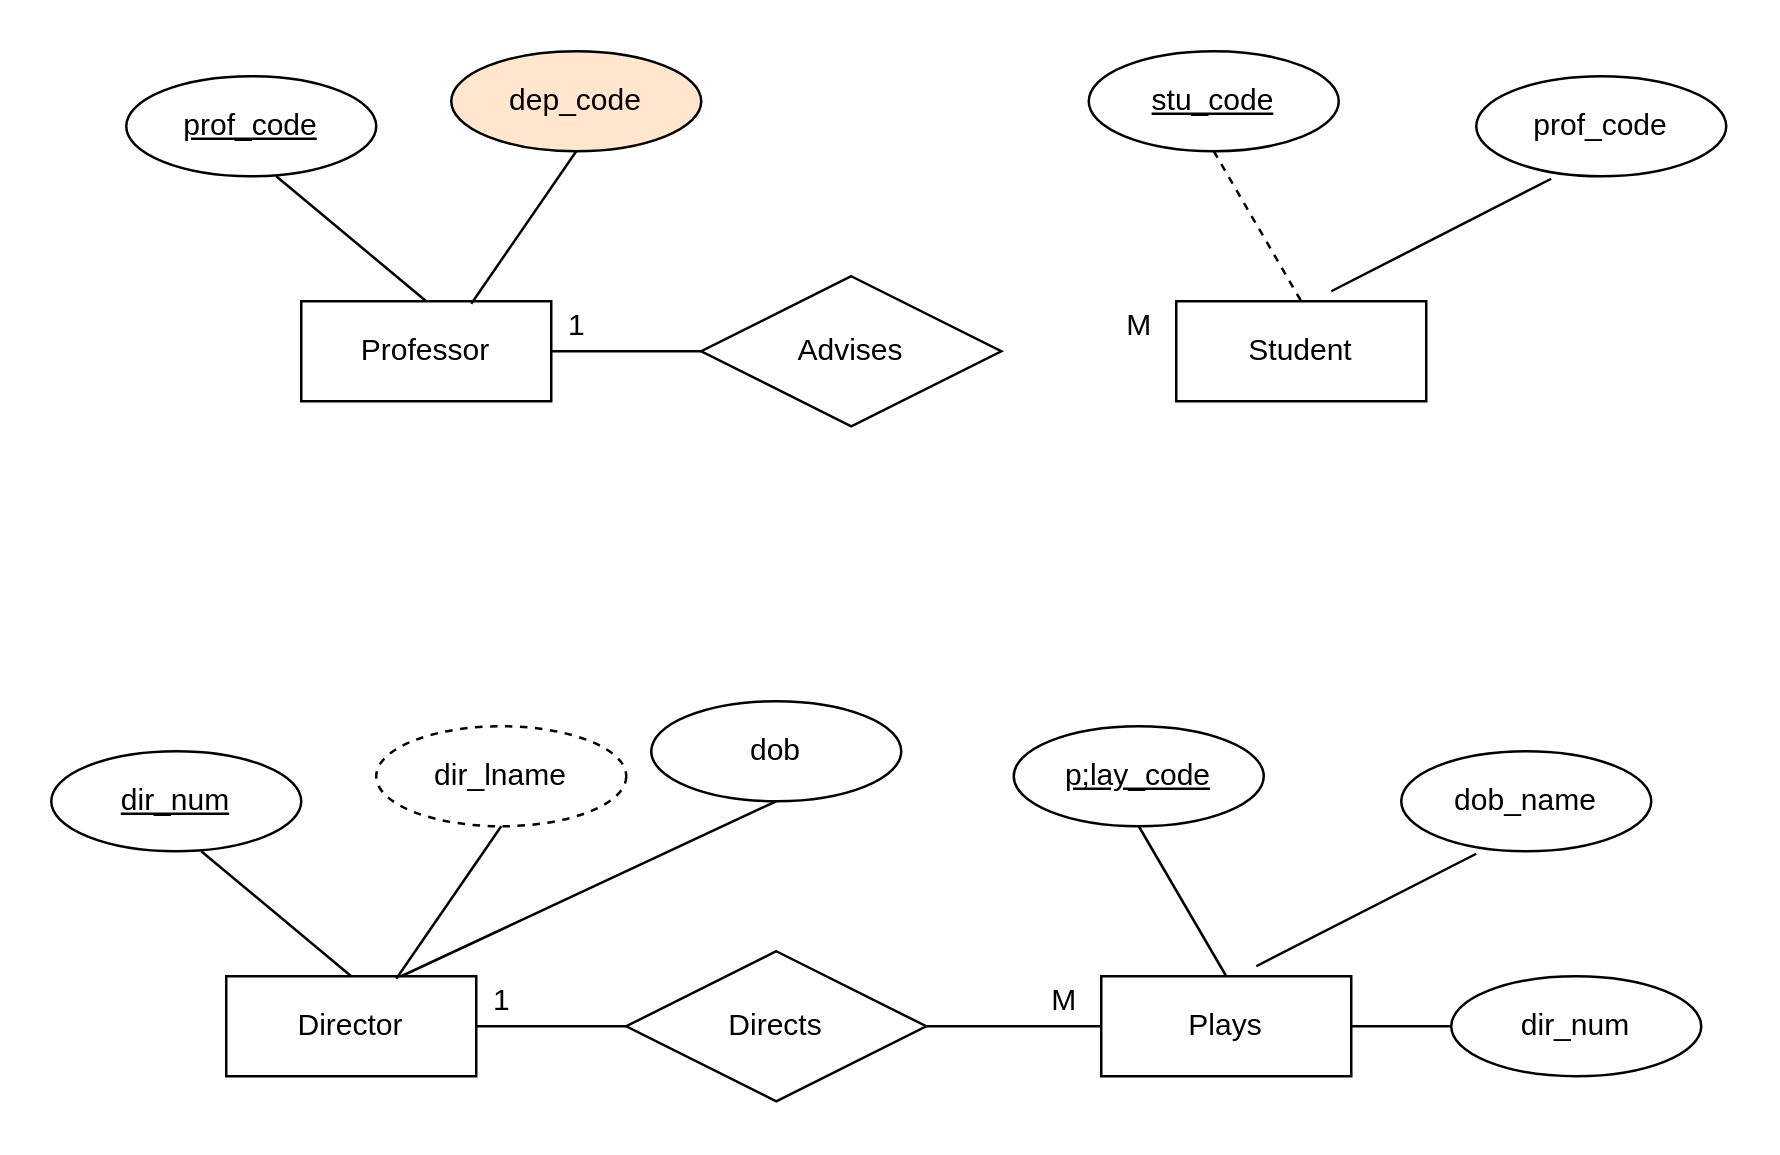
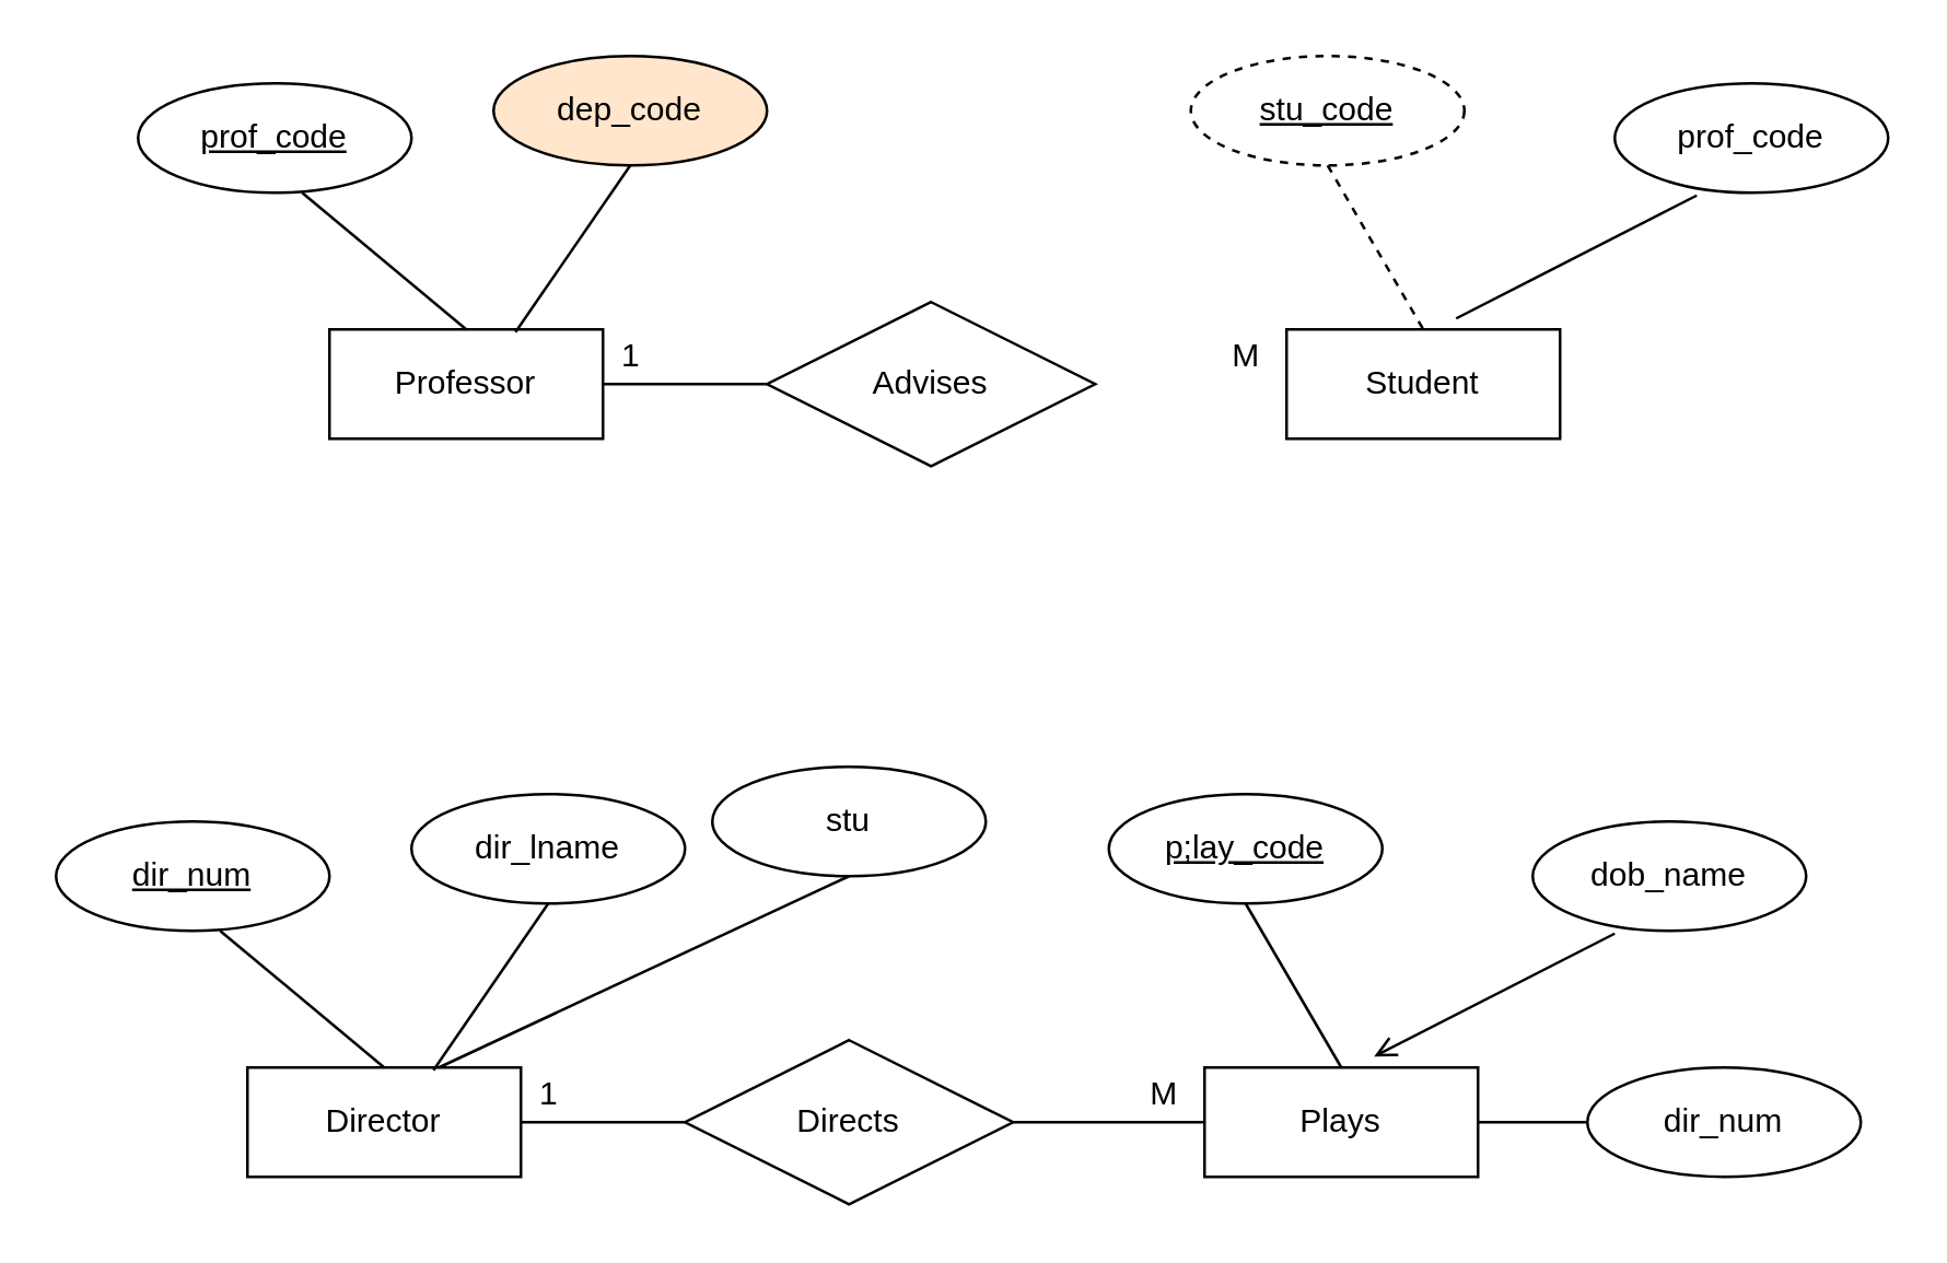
  <mxCell id="0" />
  <mxCell id="1" parent="0" />
  <mxCell id="2" style="edgeStyle=orthogonalEdgeStyle;rounded=0;orthogonalLoop=1;jettySize=auto;html=1;exitX=0.75;exitY=0;exitDx=0;exitDy=0;" edge="1" parent="1" source="3"><mxGeometry relative="1" as="geometry"><mxPoint x="210" y="130" as="targetPoint" /></mxGeometry></mxCell>
  <mxCell id="3" value="Professor" style="whiteSpace=wrap;html=1;align=center;" vertex="1" parent="1"><mxGeometry x="120" y="120" width="100" height="40" as="geometry" /></mxCell>
  <mxCell id="4" value="Student" style="whiteSpace=wrap;html=1;align=center;" vertex="1" parent="1"><mxGeometry x="470" y="120" width="100" height="40" as="geometry" /></mxCell>
  <mxCell id="5" value="Advises" style="shape=rhombus;perimeter=rhombusPerimeter;whiteSpace=wrap;html=1;align=center;" vertex="1" parent="1"><mxGeometry x="280" y="110" width="120" height="60" as="geometry" /></mxCell>
  <mxCell id="6" value="" style="endArrow=none;html=1;rounded=0;" edge="1" parent="1"><mxGeometry relative="1" as="geometry"><mxPoint x="220" y="140" as="sourcePoint" /><mxPoint x="280" y="140" as="targetPoint" /></mxGeometry></mxCell>
  <mxCell id="7" value="1" style="text;html=1;align=center;verticalAlign=middle;resizable=0;points=[];autosize=1;strokeColor=none;fillColor=none;" vertex="1" parent="1"><mxGeometry x="220" y="120" width="20" height="20" as="geometry" /></mxCell>
  <mxCell id="8" value="M" style="text;html=1;align=center;verticalAlign=middle;resizable=0;points=[];autosize=1;strokeColor=none;fillColor=none;" vertex="1" parent="1"><mxGeometry x="440" y="120" width="30" height="20" as="geometry" /></mxCell>
  <mxCell id="9" value="&lt;u&gt;prof_code&lt;/u&gt;" style="ellipse;whiteSpace=wrap;html=1;align=center;" vertex="1" parent="1"><mxGeometry x="50" y="30" width="100" height="40" as="geometry" /></mxCell>
- <mxCell id="10" value="&lt;u&gt;stu_code&lt;/u&gt;" style="ellipse;whiteSpace=wrap;html=1;align=center;" vertex="1" parent="1"><mxGeometry x="435" y="20" width="100" height="40" as="geometry" /></mxCell>
+ <mxCell id="10" value="&lt;u&gt;stu_code&lt;/u&gt;" style="ellipse;whiteSpace=wrap;html=1;align=center;dashed=1;" vertex="1" parent="1"><mxGeometry x="435" y="20" width="100" height="40" as="geometry" /></mxCell>
  <mxCell id="11" value="prof_code" style="ellipse;whiteSpace=wrap;html=1;align=center;" vertex="1" parent="1"><mxGeometry x="590" y="30" width="100" height="40" as="geometry" /></mxCell>
  <mxCell id="12" value="dep_code" style="ellipse;whiteSpace=wrap;html=1;align=center;fillColor=#ffe6cc;" vertex="1" parent="1"><mxGeometry x="180" y="20" width="100" height="40" as="geometry" /></mxCell>
  <mxCell id="13" value="" style="endArrow=none;html=1;rounded=0;exitX=0.6;exitY=1;exitDx=0;exitDy=0;exitPerimeter=0;entryX=0.5;entryY=0;entryDx=0;entryDy=0;" edge="1" parent="1" source="9" target="3"><mxGeometry relative="1" as="geometry"><mxPoint x="350" y="280" as="sourcePoint" /><mxPoint x="510" y="280" as="targetPoint" /></mxGeometry></mxCell>
  <mxCell id="14" value="" style="endArrow=none;html=1;rounded=0;exitX=0.5;exitY=1;exitDx=0;exitDy=0;entryX=0.68;entryY=0.025;entryDx=0;entryDy=0;entryPerimeter=0;" edge="1" parent="1" source="12" target="3"><mxGeometry relative="1" as="geometry"><mxPoint x="350" y="280" as="sourcePoint" /><mxPoint x="510" y="280" as="targetPoint" /></mxGeometry></mxCell>
  <mxCell id="15" value="" style="endArrow=none;html=1;rounded=0;exitX=0.5;exitY=1;exitDx=0;exitDy=0;entryX=0.5;entryY=0;entryDx=0;entryDy=0;dashed=1;" edge="1" parent="1" source="10" target="4"><mxGeometry relative="1" as="geometry"><mxPoint x="350" y="280" as="sourcePoint" /><mxPoint x="510" y="280" as="targetPoint" /></mxGeometry></mxCell>
  <mxCell id="16" value="" style="endArrow=none;html=1;rounded=0;exitX=0.3;exitY=1.025;exitDx=0;exitDy=0;exitPerimeter=0;entryX=0.62;entryY=-0.1;entryDx=0;entryDy=0;entryPerimeter=0;" edge="1" parent="1" source="11" target="4"><mxGeometry relative="1" as="geometry"><mxPoint x="350" y="280" as="sourcePoint" /><mxPoint x="510" y="280" as="targetPoint" /></mxGeometry></mxCell>
  <mxCell id="17" style="edgeStyle=orthogonalEdgeStyle;rounded=0;orthogonalLoop=1;jettySize=auto;html=1;exitX=0.75;exitY=0;exitDx=0;exitDy=0;" edge="1" parent="1" source="18"><mxGeometry relative="1" as="geometry"><mxPoint x="180" y="400" as="targetPoint" /></mxGeometry></mxCell>
  <mxCell id="18" value="Director" style="whiteSpace=wrap;html=1;align=center;" vertex="1" parent="1"><mxGeometry x="90" y="390" width="100" height="40" as="geometry" /></mxCell>
  <mxCell id="19" value="Plays" style="whiteSpace=wrap;html=1;align=center;" vertex="1" parent="1"><mxGeometry x="440" y="390" width="100" height="40" as="geometry" /></mxCell>
  <mxCell id="20" value="Directs" style="shape=rhombus;perimeter=rhombusPerimeter;whiteSpace=wrap;html=1;align=center;" vertex="1" parent="1"><mxGeometry x="250" y="380" width="120" height="60" as="geometry" /></mxCell>
  <mxCell id="21" value="" style="endArrow=none;html=1;rounded=0;" edge="1" parent="1"><mxGeometry relative="1" as="geometry"><mxPoint x="190" y="410" as="sourcePoint" /><mxPoint x="250" y="410" as="targetPoint" /></mxGeometry></mxCell>
  <mxCell id="22" value="" style="endArrow=none;html=1;rounded=0;exitX=1;exitY=0.5;exitDx=0;exitDy=0;entryX=0;entryY=0.5;entryDx=0;entryDy=0;" edge="1" parent="1" source="20" target="19"><mxGeometry relative="1" as="geometry"><mxPoint x="420" y="550" as="sourcePoint" /><mxPoint x="580" y="550" as="targetPoint" /></mxGeometry></mxCell>
  <mxCell id="23" value="1" style="text;html=1;align=center;verticalAlign=middle;resizable=0;points=[];autosize=1;strokeColor=none;fillColor=none;" vertex="1" parent="1"><mxGeometry x="190" y="390" width="20" height="20" as="geometry" /></mxCell>
  <mxCell id="24" value="M" style="text;html=1;align=center;verticalAlign=middle;resizable=0;points=[];autosize=1;strokeColor=none;fillColor=none;" vertex="1" parent="1"><mxGeometry x="410" y="390" width="30" height="20" as="geometry" /></mxCell>
  <mxCell id="25" value="&lt;u&gt;dir_num&lt;/u&gt;" style="ellipse;whiteSpace=wrap;html=1;align=center;" vertex="1" parent="1"><mxGeometry x="20" y="300" width="100" height="40" as="geometry" /></mxCell>
  <mxCell id="26" value="&lt;u&gt;p;lay_code&lt;/u&gt;" style="ellipse;whiteSpace=wrap;html=1;align=center;" vertex="1" parent="1"><mxGeometry x="405" y="290" width="100" height="40" as="geometry" /></mxCell>
  <mxCell id="27" value="dob_name" style="ellipse;whiteSpace=wrap;html=1;align=center;" vertex="1" parent="1"><mxGeometry x="560" y="300" width="100" height="40" as="geometry" /></mxCell>
- <mxCell id="28" value="dir_lname" style="ellipse;whiteSpace=wrap;html=1;align=center;dashed=1;" vertex="1" parent="1"><mxGeometry x="150" y="290" width="100" height="40" as="geometry" /></mxCell>
+ <mxCell id="28" value="dir_lname" style="ellipse;whiteSpace=wrap;html=1;align=center;" vertex="1" parent="1"><mxGeometry x="150" y="290" width="100" height="40" as="geometry" /></mxCell>
  <mxCell id="29" value="" style="endArrow=none;html=1;rounded=0;exitX=0.6;exitY=1;exitDx=0;exitDy=0;exitPerimeter=0;entryX=0.5;entryY=0;entryDx=0;entryDy=0;" edge="1" parent="1" source="25" target="18"><mxGeometry relative="1" as="geometry"><mxPoint x="320" y="550" as="sourcePoint" /><mxPoint x="480" y="550" as="targetPoint" /></mxGeometry></mxCell>
  <mxCell id="30" value="" style="endArrow=none;html=1;rounded=0;exitX=0.5;exitY=1;exitDx=0;exitDy=0;entryX=0.68;entryY=0.025;entryDx=0;entryDy=0;entryPerimeter=0;" edge="1" parent="1" source="28" target="18"><mxGeometry relative="1" as="geometry"><mxPoint x="320" y="550" as="sourcePoint" /><mxPoint x="480" y="550" as="targetPoint" /></mxGeometry></mxCell>
  <mxCell id="31" value="" style="endArrow=none;html=1;rounded=0;exitX=0.5;exitY=1;exitDx=0;exitDy=0;entryX=0.5;entryY=0;entryDx=0;entryDy=0;" edge="1" parent="1" source="26" target="19"><mxGeometry relative="1" as="geometry"><mxPoint x="320" y="550" as="sourcePoint" /><mxPoint x="480" y="550" as="targetPoint" /></mxGeometry></mxCell>
- <mxCell id="32" value="" style="endArrow=none;html=1;rounded=0;exitX=0.3;exitY=1.025;exitDx=0;exitDy=0;exitPerimeter=0;entryX=0.62;entryY=-0.1;entryDx=0;entryDy=0;entryPerimeter=0;" edge="1" parent="1" source="27" target="19"><mxGeometry relative="1" as="geometry"><mxPoint x="320" y="550" as="sourcePoint" /><mxPoint x="480" y="550" as="targetPoint" /></mxGeometry></mxCell>
- <mxCell id="33" value="dob" style="ellipse;whiteSpace=wrap;html=1;align=center;" vertex="1" parent="1"><mxGeometry x="260" y="280" width="100" height="40" as="geometry" /></mxCell>
+ <mxCell id="32" value="" style="endArrow=open;html=1;rounded=0;exitX=0.3;exitY=1.025;exitDx=0;exitDy=0;exitPerimeter=0;entryX=0.62;entryY=-0.1;entryDx=0;entryDy=0;entryPerimeter=0;" edge="1" parent="1" source="27" target="19"><mxGeometry relative="1" as="geometry"><mxPoint x="320" y="550" as="sourcePoint" /><mxPoint x="480" y="550" as="targetPoint" /></mxGeometry></mxCell>
+ <mxCell id="33" value="stu" style="ellipse;whiteSpace=wrap;html=1;align=center;" vertex="1" parent="1"><mxGeometry x="260" y="280" width="100" height="40" as="geometry" /></mxCell>
  <mxCell id="34" value="" style="endArrow=none;html=1;rounded=0;exitX=0.5;exitY=1;exitDx=0;exitDy=0;" edge="1" parent="1" source="33"><mxGeometry relative="1" as="geometry"><mxPoint x="350" y="280" as="sourcePoint" /><mxPoint x="160" y="390" as="targetPoint" /></mxGeometry></mxCell>
  <mxCell id="35" value="" style="endArrow=none;html=1;rounded=0;exitX=1;exitY=0.5;exitDx=0;exitDy=0;entryX=0;entryY=0.5;entryDx=0;entryDy=0;" edge="1" parent="1" source="19"><mxGeometry relative="1" as="geometry"><mxPoint x="350" y="280" as="sourcePoint" /><mxPoint x="580" y="410" as="targetPoint" /></mxGeometry></mxCell>
  <mxCell id="36" value="dir_num" style="ellipse;whiteSpace=wrap;html=1;align=center;" vertex="1" parent="1"><mxGeometry x="580" y="390" width="100" height="40" as="geometry" /></mxCell>
